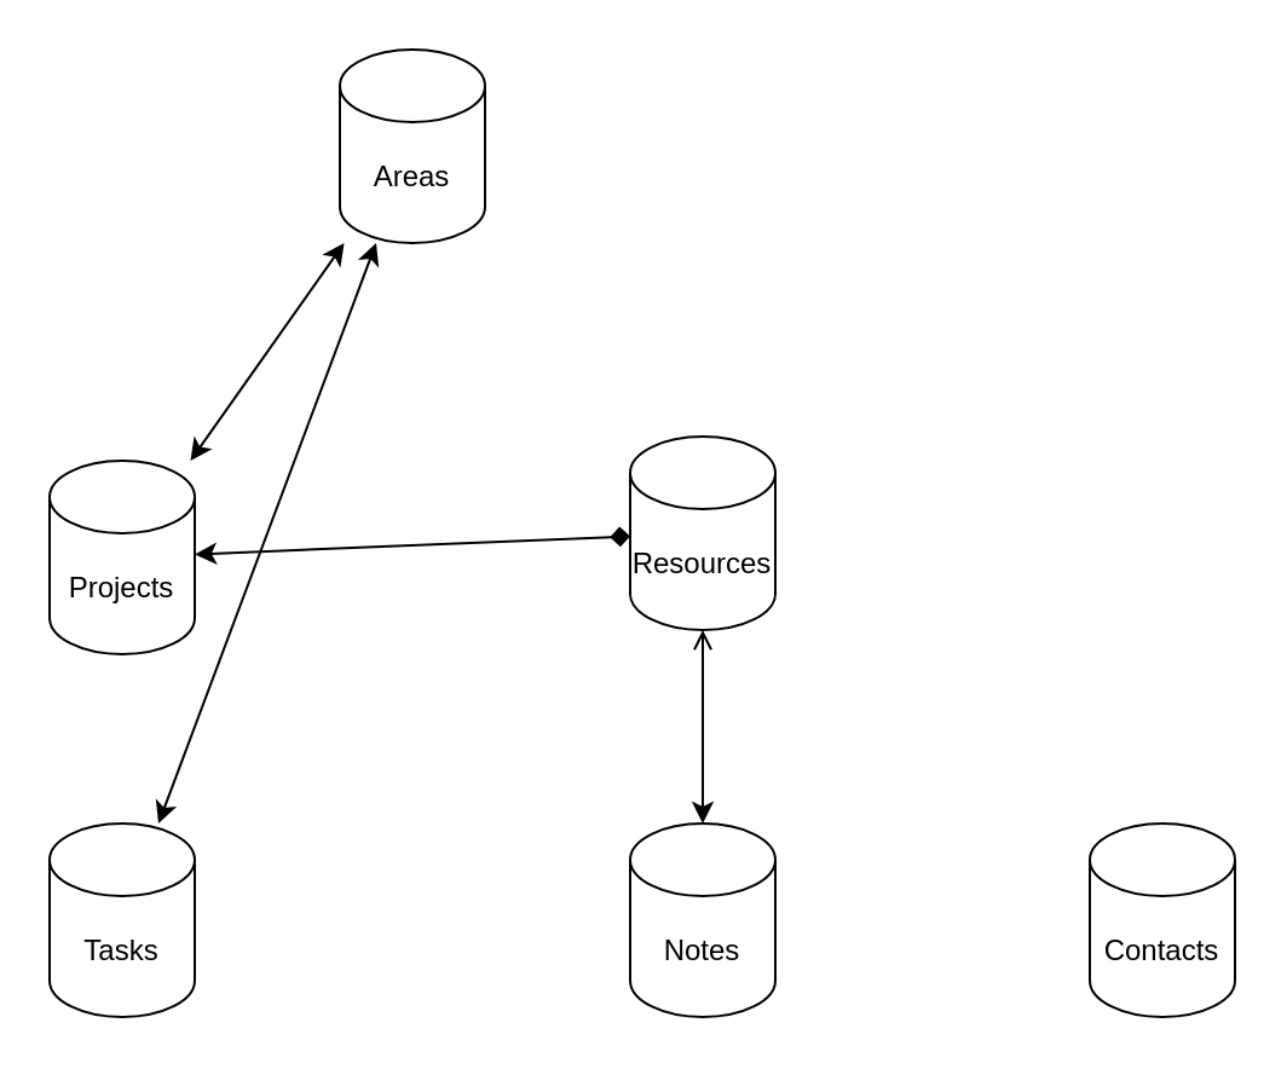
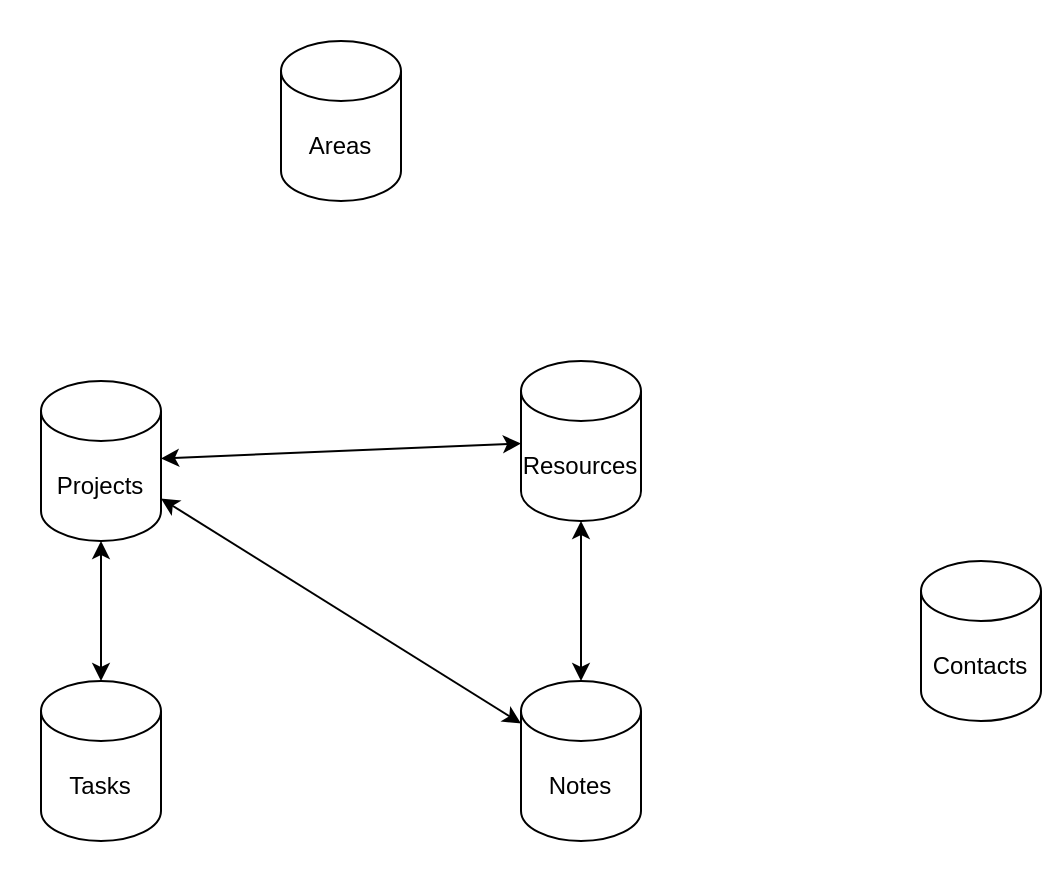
  <mxCell id="0" />
  <mxCell id="1" parent="0" />
  <mxCell id="2" value="Areas" style="shape=cylinder3;whiteSpace=wrap;html=1;boundedLbl=1;backgroundOutline=1;size=15;" parent="1" vertex="1"><mxGeometry x="140" y="20" width="60" height="80" as="geometry" /></mxCell>
  <mxCell id="3" value="Projects" style="shape=cylinder3;whiteSpace=wrap;html=1;boundedLbl=1;backgroundOutline=1;size=15;" parent="1" vertex="1"><mxGeometry x="20" y="190" width="60" height="80" as="geometry" /></mxCell>
  <mxCell id="4" value="Tasks" style="shape=cylinder3;whiteSpace=wrap;html=1;boundedLbl=1;backgroundOutline=1;size=15;" parent="1" vertex="1"><mxGeometry x="20" y="340" width="60" height="80" as="geometry" /></mxCell>
- <mxCell id="5" value="" style="endArrow=classic;startArrow=classic;html=1;rounded=0;" parent="1" source="4" target="2" edge="1"><mxGeometry width="50" height="50" relative="1" as="geometry"><mxPoint x="280" y="260" as="sourcePoint" /><mxPoint x="330" y="210" as="targetPoint" /></mxGeometry></mxCell>
- <mxCell id="6" value="" style="endArrow=classic;startArrow=classic;html=1;rounded=0;" parent="1" source="3" target="2" edge="1"><mxGeometry width="50" height="50" relative="1" as="geometry"><mxPoint x="210" y="210" as="sourcePoint" /><mxPoint x="330" y="210" as="targetPoint" /></mxGeometry></mxCell>
+ <mxCell id="5" value="" style="endArrow=classic;startArrow=classic;html=1;rounded=0;" parent="1" source="4" target="3" edge="1"><mxGeometry width="50" height="50" relative="1" as="geometry"><mxPoint x="280" y="260" as="sourcePoint" /><mxPoint x="330" y="210" as="targetPoint" /></mxGeometry></mxCell>
+ <mxCell id="6" value="" style="endArrow=classic;startArrow=classic;html=1;rounded=0;" parent="1" source="3" target="8" edge="1"><mxGeometry width="50" height="50" relative="1" as="geometry"><mxPoint x="210" y="210" as="sourcePoint" /><mxPoint x="330" y="210" as="targetPoint" /></mxGeometry></mxCell>
  <mxCell id="7" value="Resources" style="shape=cylinder3;whiteSpace=wrap;html=1;boundedLbl=1;backgroundOutline=1;size=15;" parent="1" vertex="1"><mxGeometry x="260" y="180" width="60" height="80" as="geometry" /></mxCell>
  <mxCell id="8" value="Notes" style="shape=cylinder3;whiteSpace=wrap;html=1;boundedLbl=1;backgroundOutline=1;size=15;" parent="1" vertex="1"><mxGeometry x="260" y="340" width="60" height="80" as="geometry" /></mxCell>
- <mxCell id="9" value="" style="endArrow=open;startArrow=classic;html=1;rounded=0;" parent="1" source="8" target="7" edge="1"><mxGeometry width="50" height="50" relative="1" as="geometry"><mxPoint x="340" y="220" as="sourcePoint" /><mxPoint x="390" y="170" as="targetPoint" /></mxGeometry></mxCell>
- <mxCell id="10" value="" style="endArrow=diamond;startArrow=classic;html=1;rounded=0;" parent="1" source="3" target="7" edge="1"><mxGeometry width="50" height="50" relative="1" as="geometry"><mxPoint x="340" y="220" as="sourcePoint" /><mxPoint x="390" y="170" as="targetPoint" /></mxGeometry></mxCell>
- <mxCell id="11" value="Contacts" style="shape=cylinder3;whiteSpace=wrap;html=1;boundedLbl=1;backgroundOutline=1;size=15;" vertex="1" parent="1"><mxGeometry x="450" y="340" width="60" height="80" as="geometry" /></mxCell>
+ <mxCell id="9" value="" style="endArrow=classic;startArrow=classic;html=1;rounded=0;" parent="1" source="8" target="7" edge="1"><mxGeometry width="50" height="50" relative="1" as="geometry"><mxPoint x="340" y="220" as="sourcePoint" /><mxPoint x="390" y="170" as="targetPoint" /></mxGeometry></mxCell>
+ <mxCell id="10" value="" style="endArrow=classic;startArrow=classic;html=1;rounded=0;" parent="1" source="3" target="7" edge="1"><mxGeometry width="50" height="50" relative="1" as="geometry"><mxPoint x="340" y="220" as="sourcePoint" /><mxPoint x="390" y="170" as="targetPoint" /></mxGeometry></mxCell>
+ <mxCell id="11" value="Contacts" style="shape=cylinder3;whiteSpace=wrap;html=1;boundedLbl=1;backgroundOutline=1;size=15;" vertex="1" parent="1"><mxGeometry x="460" y="280" width="60" height="80" as="geometry" /></mxCell>
